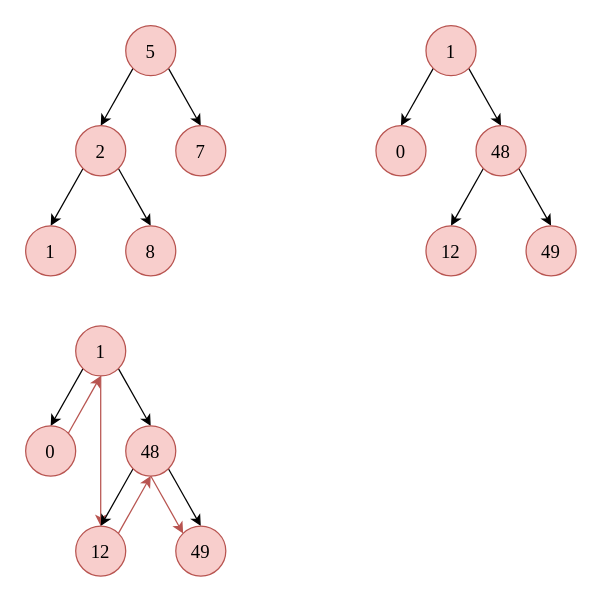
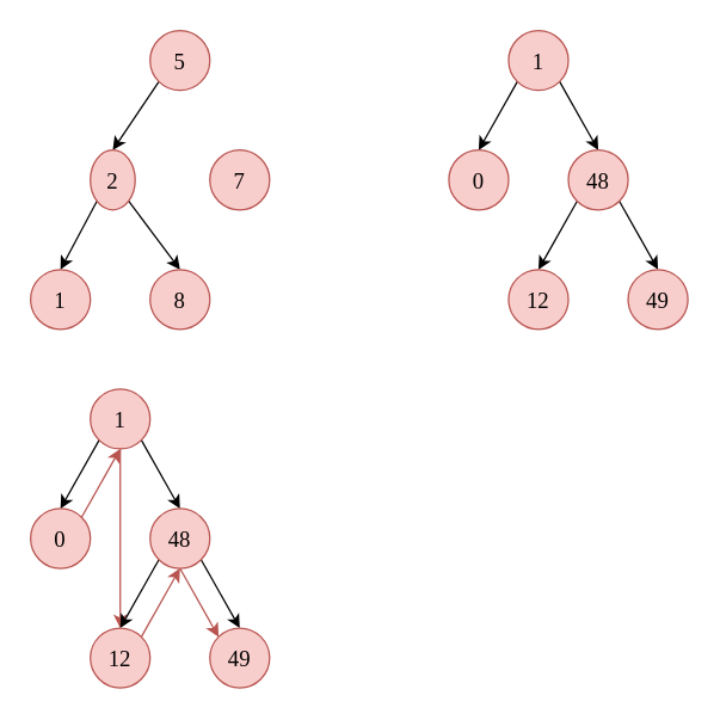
  <mxCell id="0" />
  <mxCell id="1" parent="0" />
  <mxCell id="2" style="rounded=0;orthogonalLoop=1;jettySize=auto;html=1;exitX=0;exitY=1;exitDx=0;exitDy=0;entryX=0.5;entryY=0;entryDx=0;entryDy=0;fontFamily=Comic Sans MS;fontSize=15;" edge="1" parent="1" source="4" target="7"><mxGeometry relative="1" as="geometry" /></mxCell>
- <mxCell id="3" style="edgeStyle=none;rounded=0;orthogonalLoop=1;jettySize=auto;html=1;exitX=1;exitY=1;exitDx=0;exitDy=0;entryX=0.5;entryY=0;entryDx=0;entryDy=0;fontFamily=Comic Sans MS;fontSize=15;" edge="1" parent="1" source="4" target="8"><mxGeometry relative="1" as="geometry" /></mxCell>
  <mxCell id="4" value="&lt;font face=&quot;Comic Sans MS&quot; style=&quot;font-size: 15px&quot;&gt;5&lt;/font&gt;" style="ellipse;whiteSpace=wrap;html=1;aspect=fixed;fillColor=#f8cecc;strokeColor=#b85450;" vertex="1" parent="1"><mxGeometry x="100" y="20" width="40" height="40" as="geometry" /></mxCell>
  <mxCell id="5" style="edgeStyle=none;rounded=0;orthogonalLoop=1;jettySize=auto;html=1;exitX=0;exitY=1;exitDx=0;exitDy=0;entryX=0.5;entryY=0;entryDx=0;entryDy=0;fontFamily=Comic Sans MS;fontSize=15;" edge="1" parent="1" source="7" target="9"><mxGeometry relative="1" as="geometry" /></mxCell>
  <mxCell id="6" style="edgeStyle=none;rounded=0;orthogonalLoop=1;jettySize=auto;html=1;exitX=1;exitY=1;exitDx=0;exitDy=0;entryX=0.5;entryY=0;entryDx=0;entryDy=0;fontFamily=Comic Sans MS;fontSize=15;" edge="1" parent="1" source="7" target="10"><mxGeometry relative="1" as="geometry" /></mxCell>
- <mxCell id="7" value="&lt;font face=&quot;Comic Sans MS&quot; style=&quot;font-size: 15px&quot;&gt;2&lt;/font&gt;" style="ellipse;whiteSpace=wrap;html=1;aspect=fixed;fillColor=#f8cecc;strokeColor=#b85450;" vertex="1" parent="1"><mxGeometry x="60" y="100" width="40" height="40" as="geometry" /></mxCell>
+ <mxCell id="7" value="&lt;font face=&quot;Comic Sans MS&quot; style=&quot;font-size: 15px&quot;&gt;2&lt;/font&gt;" style="ellipse;whiteSpace=wrap;html=1;aspect=fixed;fillColor=#f8cecc;strokeColor=#b85450;" vertex="1" parent="1"><mxGeometry x="60" y="100" width="30" height="40" as="geometry" /></mxCell>
  <mxCell id="8" value="&lt;font face=&quot;Comic Sans MS&quot; style=&quot;font-size: 15px&quot;&gt;7&lt;/font&gt;" style="ellipse;whiteSpace=wrap;html=1;aspect=fixed;fillColor=#f8cecc;strokeColor=#b85450;" vertex="1" parent="1"><mxGeometry x="140" y="100" width="40" height="40" as="geometry" /></mxCell>
  <mxCell id="9" value="&lt;font style=&quot;font-size: 15px&quot; face=&quot;Comic Sans MS&quot;&gt;1&lt;/font&gt;" style="ellipse;whiteSpace=wrap;html=1;aspect=fixed;fillColor=#f8cecc;strokeColor=#b85450;" vertex="1" parent="1"><mxGeometry x="20" y="180" width="40" height="40" as="geometry" /></mxCell>
  <mxCell id="10" value="&lt;font face=&quot;Comic Sans MS&quot; style=&quot;font-size: 15px&quot;&gt;8&lt;/font&gt;" style="ellipse;whiteSpace=wrap;html=1;aspect=fixed;fillColor=#f8cecc;strokeColor=#b85450;" vertex="1" parent="1"><mxGeometry x="100" y="180" width="40" height="40" as="geometry" /></mxCell>
  <mxCell id="11" style="rounded=0;orthogonalLoop=1;jettySize=auto;html=1;exitX=0;exitY=1;exitDx=0;exitDy=0;entryX=0.5;entryY=0;entryDx=0;entryDy=0;fontFamily=Comic Sans MS;fontSize=15;" edge="1" parent="1" source="13" target="16"><mxGeometry relative="1" as="geometry" /></mxCell>
  <mxCell id="12" style="edgeStyle=none;rounded=0;orthogonalLoop=1;jettySize=auto;html=1;exitX=1;exitY=1;exitDx=0;exitDy=0;entryX=0.5;entryY=0;entryDx=0;entryDy=0;fontFamily=Comic Sans MS;fontSize=15;" edge="1" parent="1" source="13" target="17"><mxGeometry relative="1" as="geometry" /></mxCell>
  <mxCell id="13" value="&lt;font face=&quot;Comic Sans MS&quot; style=&quot;font-size: 15px&quot;&gt;1&lt;/font&gt;" style="ellipse;whiteSpace=wrap;html=1;aspect=fixed;fillColor=#f8cecc;strokeColor=#b85450;" vertex="1" parent="1"><mxGeometry x="340" y="20" width="40" height="40" as="geometry" /></mxCell>
  <mxCell id="14" style="edgeStyle=none;rounded=0;orthogonalLoop=1;jettySize=auto;html=1;exitX=0;exitY=1;exitDx=0;exitDy=0;entryX=0.5;entryY=0;entryDx=0;entryDy=0;fontFamily=Comic Sans MS;fontSize=15;" edge="1" parent="1" source="17" target="18"><mxGeometry relative="1" as="geometry" /></mxCell>
  <mxCell id="15" style="edgeStyle=none;rounded=0;orthogonalLoop=1;jettySize=auto;html=1;exitX=1;exitY=1;exitDx=0;exitDy=0;entryX=0.5;entryY=0;entryDx=0;entryDy=0;fontFamily=Comic Sans MS;fontSize=15;" edge="1" parent="1" source="17" target="19"><mxGeometry relative="1" as="geometry" /></mxCell>
  <mxCell id="16" value="&lt;font face=&quot;Comic Sans MS&quot; style=&quot;font-size: 15px&quot;&gt;0&lt;/font&gt;" style="ellipse;whiteSpace=wrap;html=1;aspect=fixed;fillColor=#f8cecc;strokeColor=#b85450;" vertex="1" parent="1"><mxGeometry x="300" y="100" width="40" height="40" as="geometry" /></mxCell>
  <mxCell id="17" value="&lt;font face=&quot;Comic Sans MS&quot; style=&quot;font-size: 15px&quot;&gt;48&lt;/font&gt;" style="ellipse;whiteSpace=wrap;html=1;aspect=fixed;fillColor=#f8cecc;strokeColor=#b85450;" vertex="1" parent="1"><mxGeometry x="380" y="100" width="40" height="40" as="geometry" /></mxCell>
  <mxCell id="18" value="&lt;font style=&quot;font-size: 15px&quot; face=&quot;Comic Sans MS&quot;&gt;12&lt;/font&gt;" style="ellipse;whiteSpace=wrap;html=1;aspect=fixed;fillColor=#f8cecc;strokeColor=#b85450;" vertex="1" parent="1"><mxGeometry x="340" y="180" width="40" height="40" as="geometry" /></mxCell>
  <mxCell id="19" value="&lt;font face=&quot;Comic Sans MS&quot; style=&quot;font-size: 15px&quot;&gt;49&lt;/font&gt;" style="ellipse;whiteSpace=wrap;html=1;aspect=fixed;fillColor=#f8cecc;strokeColor=#b85450;" vertex="1" parent="1"><mxGeometry x="420" y="180" width="40" height="40" as="geometry" /></mxCell>
  <mxCell id="20" style="rounded=0;orthogonalLoop=1;jettySize=auto;html=1;exitX=0;exitY=1;exitDx=0;exitDy=0;entryX=0.5;entryY=0;entryDx=0;entryDy=0;fontFamily=Comic Sans MS;fontSize=15;" edge="1" parent="1" source="23" target="27"><mxGeometry relative="1" as="geometry" /></mxCell>
  <mxCell id="21" style="edgeStyle=none;rounded=0;orthogonalLoop=1;jettySize=auto;html=1;exitX=1;exitY=1;exitDx=0;exitDy=0;entryX=0.5;entryY=0;entryDx=0;entryDy=0;fontFamily=Comic Sans MS;fontSize=15;" edge="1" parent="1" source="23" target="29"><mxGeometry relative="1" as="geometry" /></mxCell>
  <mxCell id="22" style="edgeStyle=none;rounded=0;orthogonalLoop=1;jettySize=auto;html=1;exitX=0.5;exitY=1;exitDx=0;exitDy=0;entryX=0.5;entryY=0;entryDx=0;entryDy=0;fontFamily=Comic Sans MS;fontSize=15;fillColor=#f8cecc;strokeColor=#b85450;" edge="1" parent="1" source="23" target="31"><mxGeometry relative="1" as="geometry" /></mxCell>
  <mxCell id="23" value="&lt;font face=&quot;Comic Sans MS&quot; style=&quot;font-size: 15px&quot;&gt;1&lt;/font&gt;" style="ellipse;whiteSpace=wrap;html=1;aspect=fixed;fillColor=#f8cecc;strokeColor=#b85450;" vertex="1" parent="1"><mxGeometry x="60" y="260" width="40" height="40" as="geometry" /></mxCell>
  <mxCell id="24" style="edgeStyle=none;rounded=0;orthogonalLoop=1;jettySize=auto;html=1;exitX=0;exitY=1;exitDx=0;exitDy=0;entryX=0.5;entryY=0;entryDx=0;entryDy=0;fontFamily=Comic Sans MS;fontSize=15;" edge="1" parent="1" source="29" target="31"><mxGeometry relative="1" as="geometry" /></mxCell>
  <mxCell id="25" style="edgeStyle=none;rounded=0;orthogonalLoop=1;jettySize=auto;html=1;exitX=1;exitY=1;exitDx=0;exitDy=0;entryX=0.5;entryY=0;entryDx=0;entryDy=0;fontFamily=Comic Sans MS;fontSize=15;" edge="1" parent="1" source="29" target="32"><mxGeometry relative="1" as="geometry" /></mxCell>
  <mxCell id="26" style="edgeStyle=none;rounded=0;orthogonalLoop=1;jettySize=auto;html=1;exitX=1;exitY=0;exitDx=0;exitDy=0;entryX=0.5;entryY=1;entryDx=0;entryDy=0;fontFamily=Comic Sans MS;fontSize=15;fillColor=#f8cecc;strokeColor=#b85450;" edge="1" parent="1" source="27" target="23"><mxGeometry relative="1" as="geometry" /></mxCell>
  <mxCell id="27" value="&lt;font face=&quot;Comic Sans MS&quot; style=&quot;font-size: 15px&quot;&gt;0&lt;/font&gt;" style="ellipse;whiteSpace=wrap;html=1;aspect=fixed;fillColor=#f8cecc;strokeColor=#b85450;" vertex="1" parent="1"><mxGeometry x="20" y="340" width="40" height="40" as="geometry" /></mxCell>
  <mxCell id="28" style="edgeStyle=none;rounded=0;orthogonalLoop=1;jettySize=auto;html=1;exitX=0.5;exitY=1;exitDx=0;exitDy=0;entryX=0;entryY=0;entryDx=0;entryDy=0;fontFamily=Comic Sans MS;fontSize=15;fillColor=#f8cecc;strokeColor=#b85450;" edge="1" parent="1" source="29" target="32"><mxGeometry relative="1" as="geometry" /></mxCell>
  <mxCell id="29" value="&lt;font face=&quot;Comic Sans MS&quot; style=&quot;font-size: 15px&quot;&gt;48&lt;/font&gt;" style="ellipse;whiteSpace=wrap;html=1;aspect=fixed;fillColor=#f8cecc;strokeColor=#b85450;" vertex="1" parent="1"><mxGeometry x="100" y="340" width="40" height="40" as="geometry" /></mxCell>
  <mxCell id="30" style="edgeStyle=none;rounded=0;orthogonalLoop=1;jettySize=auto;html=1;exitX=1;exitY=0;exitDx=0;exitDy=0;entryX=0.5;entryY=1;entryDx=0;entryDy=0;fontFamily=Comic Sans MS;fontSize=15;fillColor=#f8cecc;strokeColor=#b85450;" edge="1" parent="1" source="31" target="29"><mxGeometry relative="1" as="geometry" /></mxCell>
  <mxCell id="31" value="&lt;font style=&quot;font-size: 15px&quot; face=&quot;Comic Sans MS&quot;&gt;12&lt;/font&gt;" style="ellipse;whiteSpace=wrap;html=1;aspect=fixed;fillColor=#f8cecc;strokeColor=#b85450;" vertex="1" parent="1"><mxGeometry x="60" y="420" width="40" height="40" as="geometry" /></mxCell>
  <mxCell id="32" value="&lt;font face=&quot;Comic Sans MS&quot; style=&quot;font-size: 15px&quot;&gt;49&lt;/font&gt;" style="ellipse;whiteSpace=wrap;html=1;aspect=fixed;fillColor=#f8cecc;strokeColor=#b85450;" vertex="1" parent="1"><mxGeometry x="140" y="420" width="40" height="40" as="geometry" /></mxCell>
